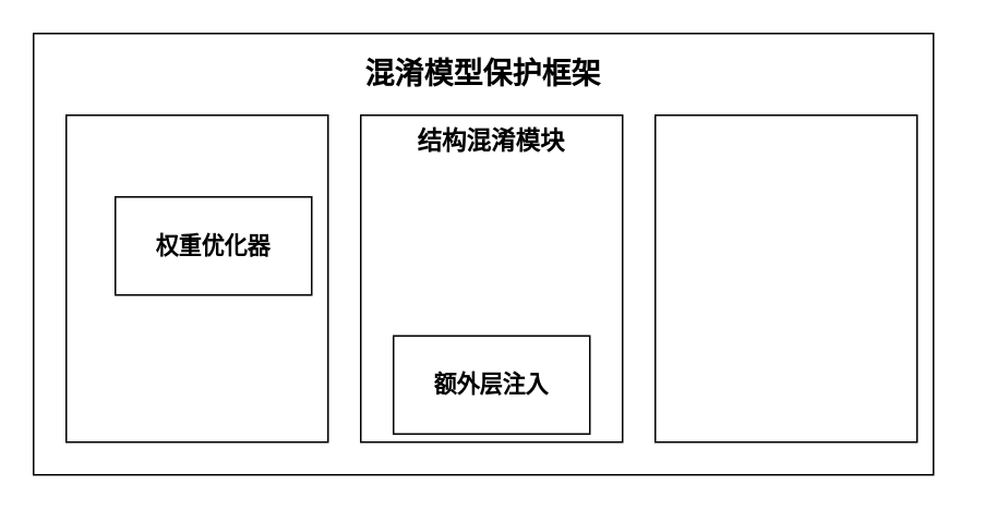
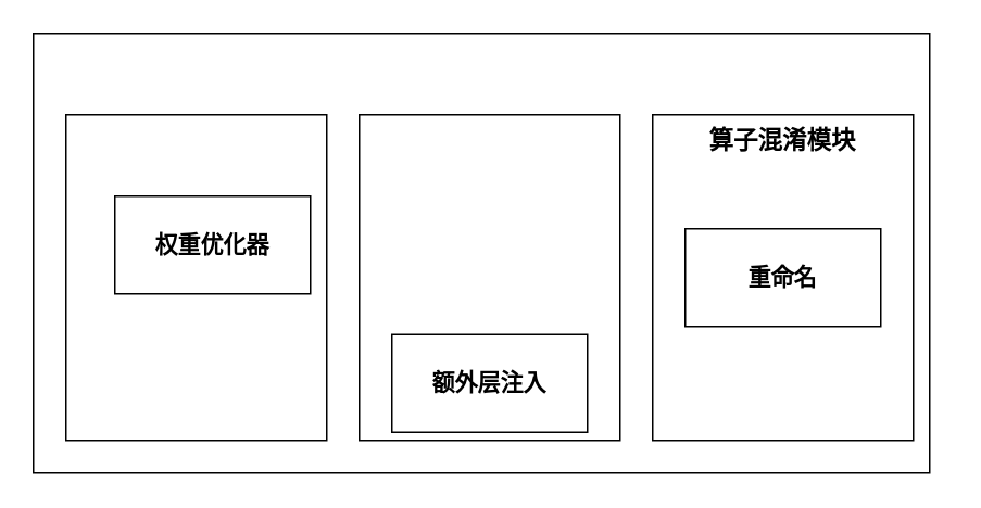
  <mxCell id="0" />
  <mxCell id="1" parent="0" />
  <mxCell id="2" value="" style="group" vertex="1" connectable="0" parent="1"><mxGeometry x="40" y="70" width="540" height="220" as="geometry" /></mxCell>
  <mxCell id="3" value="" style="group" vertex="1" connectable="0" parent="2"><mxGeometry width="540" height="220" as="geometry" /></mxCell>
  <mxCell id="4" value="" style="rounded=0;whiteSpace=wrap;html=1;" vertex="1" parent="3"><mxGeometry x="-20" y="-50" width="550" height="270" as="geometry" /></mxCell>
  <mxCell id="5" value="&lt;h2 style=&quot;text-align: justify;&quot;&gt;&lt;br&gt;&lt;/h2&gt;" style="rounded=0;whiteSpace=wrap;html=1;align=center;labelPosition=center;verticalLabelPosition=middle;verticalAlign=middle;" vertex="1" parent="3"><mxGeometry width="160" height="200" as="geometry" /></mxCell>
  <mxCell id="6" value="&lt;h3&gt;权重优化器&lt;/h3&gt;" style="rounded=0;whiteSpace=wrap;html=1;" vertex="1" parent="3"><mxGeometry x="30" y="50" width="120" height="60" as="geometry" /></mxCell>
- <mxCell id="7" value="&lt;h4 style=&quot;text-align: justify;&quot;&gt;&lt;font&gt;混淆&lt;/font&gt;&lt;span style=&quot;background-color: initial; text-align: center;&quot;&gt;模型保护框架&lt;/span&gt;&lt;/h4&gt;" style="text;strokeColor=none;align=center;fillColor=none;html=1;verticalAlign=middle;whiteSpace=wrap;rounded=0;fontFamily=Helvetica;fontStyle=1;fontSize=18;" vertex="1" parent="3"><mxGeometry x="171.25" y="-40" width="167.5" height="30" as="geometry" /></mxCell>
  <mxCell id="8" value="" style="group" vertex="1" connectable="0" parent="1"><mxGeometry x="220" y="70" width="160" height="200" as="geometry" /></mxCell>
  <mxCell id="9" value="" style="group" vertex="1" connectable="0" parent="8"><mxGeometry width="160" height="200" as="geometry" /></mxCell>
  <mxCell id="10" value="&lt;h2 style=&quot;text-align: justify;&quot;&gt;&lt;br&gt;&lt;/h2&gt;" style="rounded=0;whiteSpace=wrap;html=1;align=center;labelPosition=center;verticalLabelPosition=middle;verticalAlign=middle;" vertex="1" parent="9"><mxGeometry width="160" height="200" as="geometry" /></mxCell>
- <mxCell id="11" value="&lt;h4 style=&quot;text-align: justify;&quot;&gt;&lt;font style=&quot;font-size: 15px;&quot;&gt;结构混淆模块&lt;/font&gt;&lt;/h4&gt;" style="text;strokeColor=none;align=center;fillColor=none;html=1;verticalAlign=middle;whiteSpace=wrap;rounded=0;" vertex="1" parent="9"><mxGeometry x="30" width="100" height="30" as="geometry" /></mxCell>
  <mxCell id="12" value="&lt;h3&gt;额外层注入&lt;/h3&gt;" style="rounded=0;whiteSpace=wrap;html=1;" vertex="1" parent="9"><mxGeometry x="20" y="135" width="120" height="60" as="geometry" /></mxCell>
  <mxCell id="13" value="" style="group" vertex="1" connectable="0" parent="1"><mxGeometry x="420" y="70" width="160" height="200" as="geometry" /></mxCell>
  <mxCell id="14" value="" style="group" vertex="1" connectable="0" parent="13"><mxGeometry x="-20" width="160" height="200" as="geometry" /></mxCell>
  <mxCell id="15" value="&lt;h2 style=&quot;text-align: justify;&quot;&gt;&lt;br&gt;&lt;/h2&gt;" style="rounded=0;whiteSpace=wrap;html=1;align=center;labelPosition=center;verticalLabelPosition=middle;verticalAlign=middle;" vertex="1" parent="14"><mxGeometry width="160" height="200" as="geometry" /></mxCell>
  <mxCell id="16" value="" style="group" vertex="1" connectable="0" parent="14"><mxGeometry x="20" width="120" height="130" as="geometry" /></mxCell>
+ <mxCell id="17" value="&lt;h4 style=&quot;text-align: justify;&quot;&gt;&lt;font style=&quot;font-size: 15px;&quot;&gt;算子混淆模块&lt;/font&gt;&lt;/h4&gt;" style="text;strokeColor=none;align=center;fillColor=none;html=1;verticalAlign=middle;whiteSpace=wrap;rounded=0;" vertex="1" parent="16"><mxGeometry x="10" width="100" height="30" as="geometry" /></mxCell>
+ <mxCell id="18" value="&lt;h3&gt;重命名&lt;/h3&gt;" style="rounded=0;whiteSpace=wrap;html=1;" vertex="1" parent="16"><mxGeometry y="70" width="120" height="60" as="geometry" /></mxCell>
